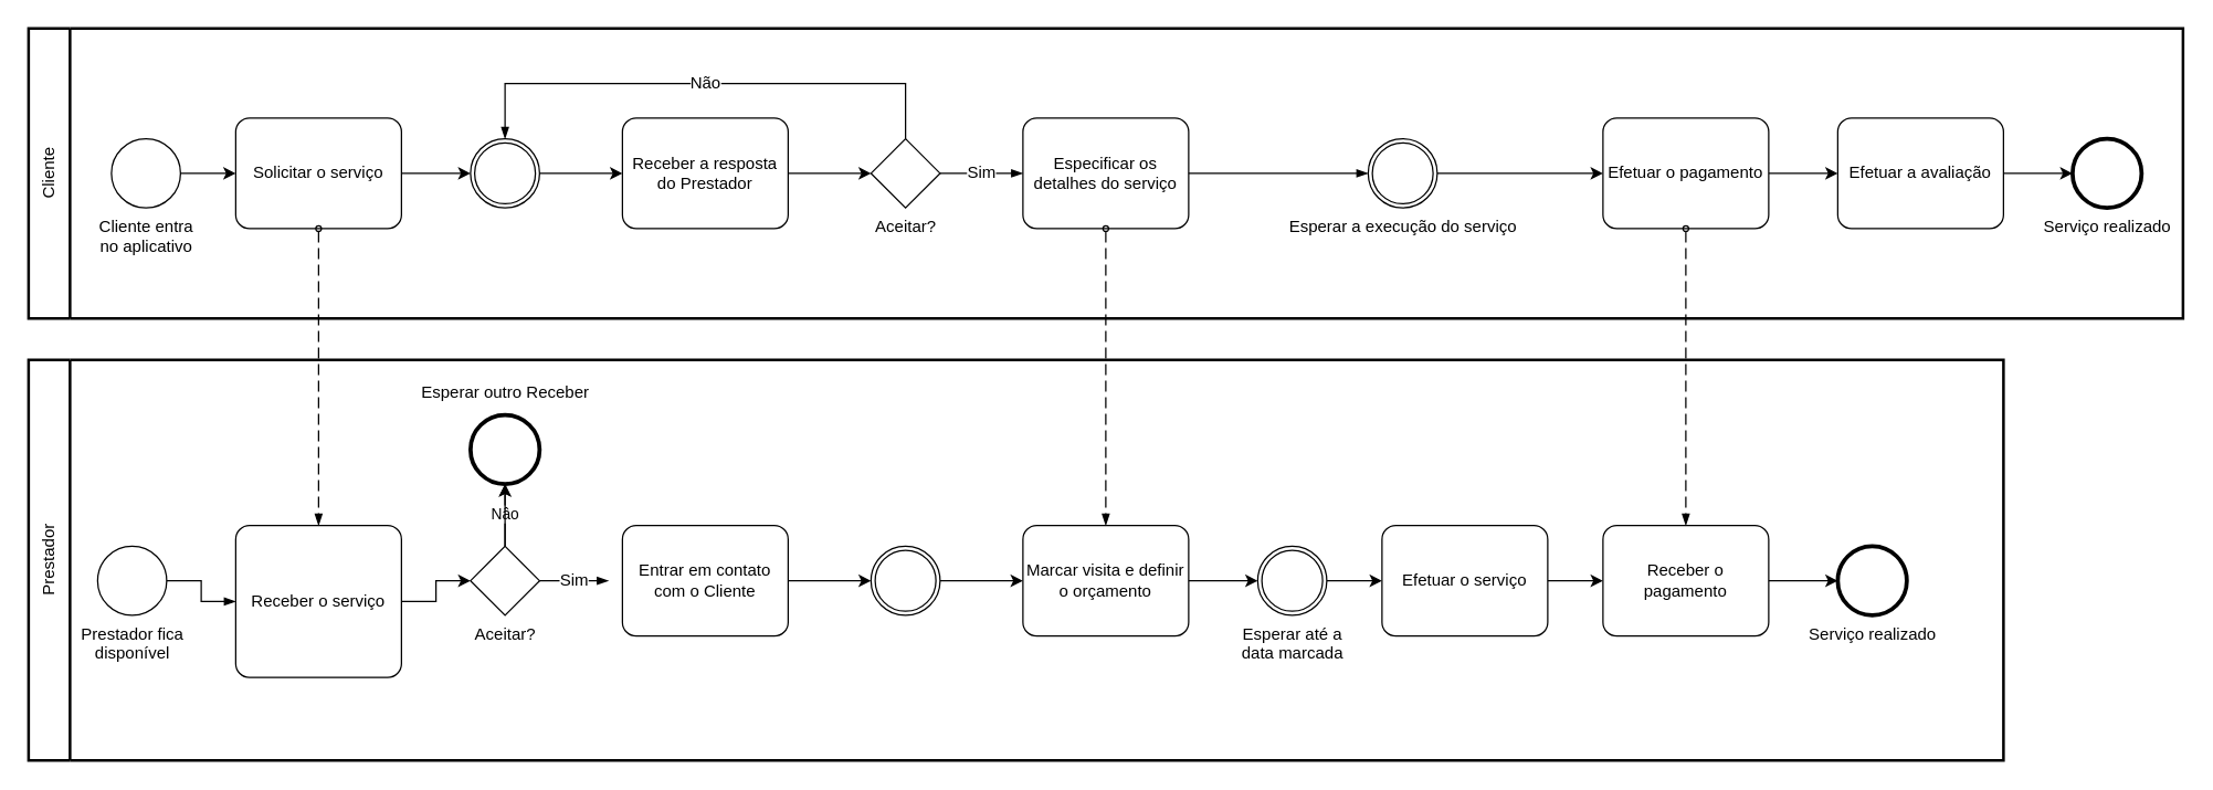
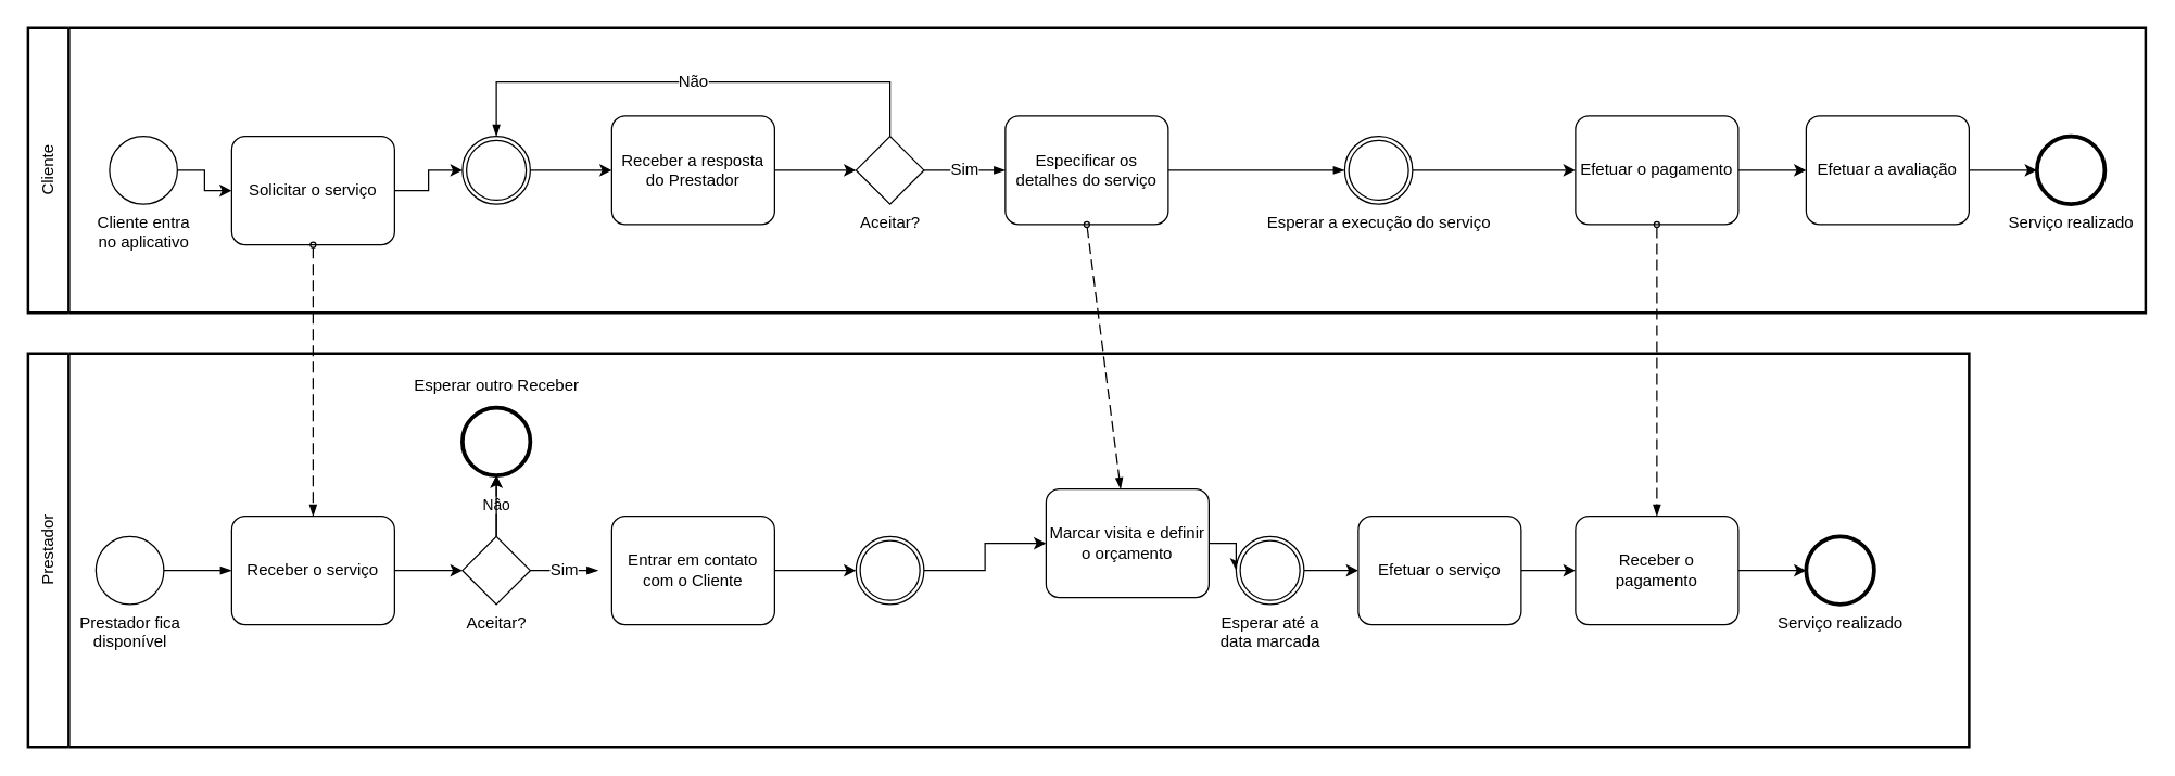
  <mxCell id="0" />
  <mxCell id="1" parent="0" />
  <mxCell id="2" value="Cliente" style="swimlane;html=1;startSize=30;fontStyle=0;collapsible=0;horizontal=0;swimlaneLine=1;swimlaneFillColor=#ffffff;strokeWidth=2;whiteSpace=wrap;" vertex="1" parent="1"><mxGeometry x="20" y="20" width="1560" height="210" as="geometry" /></mxCell>
  <mxCell id="3" style="edgeStyle=orthogonalEdgeStyle;rounded=0;orthogonalLoop=1;jettySize=auto;html=1;entryX=0;entryY=0.5;entryDx=0;entryDy=0;entryPerimeter=0;" edge="1" parent="2" source="4" target="6"><mxGeometry relative="1" as="geometry" /></mxCell>
  <mxCell id="4" value="Cliente entra&lt;br&gt;no aplicativo" style="points=[[0.145,0.145,0],[0.5,0,0],[0.855,0.145,0],[1,0.5,0],[0.855,0.855,0],[0.5,1,0],[0.145,0.855,0],[0,0.5,0]];shape=mxgraph.bpmn.event;html=1;verticalLabelPosition=bottom;labelBackgroundColor=#ffffff;verticalAlign=top;align=center;perimeter=ellipsePerimeter;outlineConnect=0;aspect=fixed;outline=standard;symbol=general;gradientColor=none;" vertex="1" parent="2"><mxGeometry x="60" y="80" width="50" height="50" as="geometry" /></mxCell>
  <mxCell id="5" value="" style="edgeStyle=orthogonalEdgeStyle;rounded=0;orthogonalLoop=1;jettySize=auto;html=1;" edge="1" parent="2" source="6" target="8"><mxGeometry relative="1" as="geometry" /></mxCell>
- <mxCell id="6" value="Solicitar o serviço" style="points=[[0.25,0,0],[0.5,0,0],[0.75,0,0],[1,0.25,0],[1,0.5,0],[1,0.75,0],[0.75,1,0],[0.5,1,0],[0.25,1,0],[0,0.75,0],[0,0.5,0],[0,0.25,0]];shape=mxgraph.bpmn.task;whiteSpace=wrap;rectStyle=rounded;size=10;html=1;container=1;expand=0;collapsible=0;taskMarker=abstract;" vertex="1" parent="2"><mxGeometry x="150" y="65" width="120" height="80" as="geometry" /></mxCell>
+ <mxCell id="6" value="Solicitar o serviço" style="points=[[0.25,0,0],[0.5,0,0],[0.75,0,0],[1,0.25,0],[1,0.5,0],[1,0.75,0],[0.75,1,0],[0.5,1,0],[0.25,1,0],[0,0.75,0],[0,0.5,0],[0,0.25,0]];shape=mxgraph.bpmn.task;whiteSpace=wrap;rectStyle=rounded;size=10;html=1;container=1;expand=0;collapsible=0;taskMarker=abstract;" vertex="1" parent="2"><mxGeometry x="150" y="80" width="120" height="80" as="geometry" /></mxCell>
  <mxCell id="7" style="edgeStyle=orthogonalEdgeStyle;rounded=0;orthogonalLoop=1;jettySize=auto;html=1;entryX=0;entryY=0.5;entryDx=0;entryDy=0;entryPerimeter=0;" edge="1" parent="2" source="8" target="22"><mxGeometry relative="1" as="geometry" /></mxCell>
  <mxCell id="8" value="" style="points=[[0.145,0.145,0],[0.5,0,0],[0.855,0.145,0],[1,0.5,0],[0.855,0.855,0],[0.5,1,0],[0.145,0.855,0],[0,0.5,0]];shape=mxgraph.bpmn.event;html=1;verticalLabelPosition=bottom;labelBackgroundColor=#ffffff;verticalAlign=top;align=center;perimeter=ellipsePerimeter;outlineConnect=0;aspect=fixed;outline=throwing;symbol=general;" vertex="1" parent="2"><mxGeometry x="320" y="80" width="50" height="50" as="geometry" /></mxCell>
  <mxCell id="9" value="Especificar os detalhes do serviço" style="points=[[0.25,0,0],[0.5,0,0],[0.75,0,0],[1,0.25,0],[1,0.5,0],[1,0.75,0],[0.75,1,0],[0.5,1,0],[0.25,1,0],[0,0.75,0],[0,0.5,0],[0,0.25,0]];shape=mxgraph.bpmn.task;whiteSpace=wrap;rectStyle=rounded;size=10;html=1;container=1;expand=0;collapsible=0;taskMarker=abstract;" vertex="1" parent="2"><mxGeometry x="720" y="65" width="120" height="80" as="geometry" /></mxCell>
  <mxCell id="10" value="Aceitar?" style="points=[[0.25,0.25,0],[0.5,0,0],[0.75,0.25,0],[1,0.5,0],[0.75,0.75,0],[0.5,1,0],[0.25,0.75,0],[0,0.5,0]];shape=mxgraph.bpmn.gateway2;html=1;verticalLabelPosition=bottom;labelBackgroundColor=#ffffff;verticalAlign=top;align=center;perimeter=rhombusPerimeter;outlineConnect=0;outline=none;symbol=none;" vertex="1" parent="2"><mxGeometry x="610" y="80" width="50" height="50" as="geometry" /></mxCell>
  <mxCell id="11" value="Não" style="edgeStyle=elbowEdgeStyle;fontSize=12;html=1;endArrow=blockThin;endFill=1;rounded=0;exitX=0.5;exitY=0;exitDx=0;exitDy=0;exitPerimeter=0;entryX=0.5;entryY=0;entryDx=0;entryDy=0;entryPerimeter=0;" edge="1" parent="2" source="10" target="8"><mxGeometry width="160" relative="1" as="geometry"><mxPoint x="370" y="330" as="sourcePoint" /><mxPoint x="530" y="330" as="targetPoint" /><Array as="points"><mxPoint x="430" y="40" /></Array></mxGeometry></mxCell>
  <mxCell id="12" value="Sim" style="edgeStyle=elbowEdgeStyle;fontSize=12;html=1;endArrow=blockThin;endFill=1;rounded=0;exitX=1;exitY=0.5;exitDx=0;exitDy=0;exitPerimeter=0;entryX=0;entryY=0.5;entryDx=0;entryDy=0;entryPerimeter=0;" edge="1" parent="2" source="10" target="9"><mxGeometry width="160" relative="1" as="geometry"><mxPoint x="370" y="330" as="sourcePoint" /><mxPoint x="530" y="330" as="targetPoint" /></mxGeometry></mxCell>
  <mxCell id="13" style="edgeStyle=orthogonalEdgeStyle;rounded=0;orthogonalLoop=1;jettySize=auto;html=1;" edge="1" parent="2" source="14" target="17"><mxGeometry relative="1" as="geometry" /></mxCell>
  <mxCell id="14" value="Esperar a execução do serviço" style="points=[[0.145,0.145,0],[0.5,0,0],[0.855,0.145,0],[1,0.5,0],[0.855,0.855,0],[0.5,1,0],[0.145,0.855,0],[0,0.5,0]];shape=mxgraph.bpmn.event;html=1;verticalLabelPosition=bottom;labelBackgroundColor=#ffffff;verticalAlign=top;align=center;perimeter=ellipsePerimeter;outlineConnect=0;aspect=fixed;outline=throwing;symbol=general;" vertex="1" parent="2"><mxGeometry x="970" y="80" width="50" height="50" as="geometry" /></mxCell>
  <mxCell id="15" value="" style="edgeStyle=elbowEdgeStyle;fontSize=12;html=1;endArrow=blockThin;endFill=1;rounded=0;exitX=1;exitY=0.5;exitDx=0;exitDy=0;exitPerimeter=0;" edge="1" parent="2" source="9" target="14"><mxGeometry width="160" relative="1" as="geometry"><mxPoint x="580" y="320" as="sourcePoint" /><mxPoint x="740" y="320" as="targetPoint" /></mxGeometry></mxCell>
  <mxCell id="16" style="edgeStyle=orthogonalEdgeStyle;rounded=0;orthogonalLoop=1;jettySize=auto;html=1;" edge="1" parent="2" source="17" target="19"><mxGeometry relative="1" as="geometry" /></mxCell>
  <mxCell id="17" value="Efetuar o pagamento" style="points=[[0.25,0,0],[0.5,0,0],[0.75,0,0],[1,0.25,0],[1,0.5,0],[1,0.75,0],[0.75,1,0],[0.5,1,0],[0.25,1,0],[0,0.75,0],[0,0.5,0],[0,0.25,0]];shape=mxgraph.bpmn.task;whiteSpace=wrap;rectStyle=rounded;size=10;html=1;container=1;expand=0;collapsible=0;taskMarker=abstract;" vertex="1" parent="2"><mxGeometry x="1140" y="65" width="120" height="80" as="geometry" /></mxCell>
  <mxCell id="18" style="edgeStyle=orthogonalEdgeStyle;rounded=0;orthogonalLoop=1;jettySize=auto;html=1;" edge="1" parent="2" source="19" target="20"><mxGeometry relative="1" as="geometry" /></mxCell>
  <mxCell id="19" value="Efetuar a avaliação" style="points=[[0.25,0,0],[0.5,0,0],[0.75,0,0],[1,0.25,0],[1,0.5,0],[1,0.75,0],[0.75,1,0],[0.5,1,0],[0.25,1,0],[0,0.75,0],[0,0.5,0],[0,0.25,0]];shape=mxgraph.bpmn.task;whiteSpace=wrap;rectStyle=rounded;size=10;html=1;container=1;expand=0;collapsible=0;taskMarker=abstract;" vertex="1" parent="2"><mxGeometry x="1310" y="65" width="120" height="80" as="geometry" /></mxCell>
  <mxCell id="20" value="Serviço realizado" style="points=[[0.145,0.145,0],[0.5,0,0],[0.855,0.145,0],[1,0.5,0],[0.855,0.855,0],[0.5,1,0],[0.145,0.855,0],[0,0.5,0]];shape=mxgraph.bpmn.event;html=1;verticalLabelPosition=bottom;labelBackgroundColor=#ffffff;verticalAlign=top;align=center;perimeter=ellipsePerimeter;outlineConnect=0;aspect=fixed;outline=end;symbol=terminate2;" vertex="1" parent="2"><mxGeometry x="1480" y="80" width="50" height="50" as="geometry" /></mxCell>
  <mxCell id="21" style="edgeStyle=orthogonalEdgeStyle;rounded=0;orthogonalLoop=1;jettySize=auto;html=1;" edge="1" parent="2" source="22" target="10"><mxGeometry relative="1" as="geometry" /></mxCell>
  <mxCell id="22" value="Receber a resposta do Prestador" style="points=[[0.25,0,0],[0.5,0,0],[0.75,0,0],[1,0.25,0],[1,0.5,0],[1,0.75,0],[0.75,1,0],[0.5,1,0],[0.25,1,0],[0,0.75,0],[0,0.5,0],[0,0.25,0]];shape=mxgraph.bpmn.task;whiteSpace=wrap;rectStyle=rounded;size=10;html=1;container=1;expand=0;collapsible=0;taskMarker=abstract;" vertex="1" parent="2"><mxGeometry x="430" y="65" width="120" height="80" as="geometry" /></mxCell>
  <mxCell id="23" value="Prestador" style="swimlane;html=1;startSize=30;fontStyle=0;collapsible=0;horizontal=0;swimlaneLine=1;swimlaneFillColor=#ffffff;strokeWidth=2;whiteSpace=wrap;" vertex="1" parent="1"><mxGeometry x="20" y="260" width="1430" height="290" as="geometry" /></mxCell>
  <mxCell id="24" value="Prestador fica&lt;br&gt;disponível" style="points=[[0.145,0.145,0],[0.5,0,0],[0.855,0.145,0],[1,0.5,0],[0.855,0.855,0],[0.5,1,0],[0.145,0.855,0],[0,0.5,0]];shape=mxgraph.bpmn.event;html=1;verticalLabelPosition=bottom;labelBackgroundColor=#ffffff;verticalAlign=top;align=center;perimeter=ellipsePerimeter;outlineConnect=0;aspect=fixed;outline=standard;symbol=general;" vertex="1" parent="23"><mxGeometry x="50" y="135" width="50" height="50" as="geometry" /></mxCell>
  <mxCell id="25" value="" style="edgeStyle=orthogonalEdgeStyle;rounded=0;orthogonalLoop=1;jettySize=auto;html=1;" edge="1" parent="23" source="26" target="30"><mxGeometry relative="1" as="geometry" /></mxCell>
- <mxCell id="26" value="Receber o serviço" style="points=[[0.25,0,0],[0.5,0,0],[0.75,0,0],[1,0.25,0],[1,0.5,0],[1,0.75,0],[0.75,1,0],[0.5,1,0],[0.25,1,0],[0,0.75,0],[0,0.5,0],[0,0.25,0]];shape=mxgraph.bpmn.task;whiteSpace=wrap;rectStyle=rounded;size=10;html=1;container=1;expand=0;collapsible=0;taskMarker=abstract;" vertex="1" parent="23"><mxGeometry x="150" y="120" width="120" height="110" as="geometry" /></mxCell>
+ <mxCell id="26" value="Receber o serviço" style="points=[[0.25,0,0],[0.5,0,0],[0.75,0,0],[1,0.25,0],[1,0.5,0],[1,0.75,0],[0.75,1,0],[0.5,1,0],[0.25,1,0],[0,0.75,0],[0,0.5,0],[0,0.25,0]];shape=mxgraph.bpmn.task;whiteSpace=wrap;rectStyle=rounded;size=10;html=1;container=1;expand=0;collapsible=0;taskMarker=abstract;" vertex="1" parent="23"><mxGeometry x="150" y="120" width="120" height="80" as="geometry" /></mxCell>
  <mxCell id="27" value="" style="edgeStyle=elbowEdgeStyle;fontSize=12;html=1;endArrow=blockThin;endFill=1;rounded=0;entryX=0;entryY=0.5;entryDx=0;entryDy=0;entryPerimeter=0;" edge="1" parent="23" source="24" target="26"><mxGeometry width="160" relative="1" as="geometry"><mxPoint x="370" y="-10" as="sourcePoint" /><mxPoint x="530" y="-10" as="targetPoint" /></mxGeometry></mxCell>
  <mxCell id="28" value="Nâo" style="edgeStyle=orthogonalEdgeStyle;rounded=0;orthogonalLoop=1;jettySize=auto;html=1;" edge="1" parent="23" source="30" target="31"><mxGeometry relative="1" as="geometry" /></mxCell>
  <mxCell id="29" value="" style="edgeStyle=orthogonalEdgeStyle;rounded=0;orthogonalLoop=1;jettySize=auto;html=1;" edge="1" parent="23" source="30" target="31"><mxGeometry relative="1" as="geometry" /></mxCell>
  <mxCell id="30" value="Aceitar?" style="points=[[0.25,0.25,0],[0.5,0,0],[0.75,0.25,0],[1,0.5,0],[0.75,0.75,0],[0.5,1,0],[0.25,0.75,0],[0,0.5,0]];shape=mxgraph.bpmn.gateway2;html=1;verticalLabelPosition=bottom;labelBackgroundColor=#ffffff;verticalAlign=top;align=center;perimeter=rhombusPerimeter;outlineConnect=0;outline=none;symbol=none;" vertex="1" parent="23"><mxGeometry x="320" y="135" width="50" height="50" as="geometry" /></mxCell>
  <mxCell id="31" value="Esperar outro Receber" style="points=[[0.145,0.145,0],[0.5,0,0],[0.855,0.145,0],[1,0.5,0],[0.855,0.855,0],[0.5,1,0],[0.145,0.855,0],[0,0.5,0]];shape=mxgraph.bpmn.event;html=1;verticalLabelPosition=bottom;labelBackgroundColor=#ffffff;verticalAlign=top;align=center;perimeter=ellipsePerimeter;outlineConnect=0;aspect=fixed;outline=end;symbol=terminate2;direction=south;spacingTop=-80;" vertex="1" parent="23"><mxGeometry x="320" y="40" width="50" height="50" as="geometry" /></mxCell>
  <mxCell id="32" value="" style="edgeStyle=orthogonalEdgeStyle;rounded=0;orthogonalLoop=1;jettySize=auto;html=1;" edge="1" parent="23" source="33" target="37"><mxGeometry relative="1" as="geometry" /></mxCell>
  <mxCell id="33" value="Entrar em contato com o Cliente" style="points=[[0.25,0,0],[0.5,0,0],[0.75,0,0],[1,0.25,0],[1,0.5,0],[1,0.75,0],[0.75,1,0],[0.5,1,0],[0.25,1,0],[0,0.75,0],[0,0.5,0],[0,0.25,0]];shape=mxgraph.bpmn.task;whiteSpace=wrap;rectStyle=rounded;size=10;html=1;container=1;expand=0;collapsible=0;taskMarker=abstract;" vertex="1" parent="23"><mxGeometry x="430" y="120" width="120" height="80" as="geometry" /></mxCell>
  <mxCell id="34" style="edgeStyle=orthogonalEdgeStyle;rounded=0;orthogonalLoop=1;jettySize=auto;html=1;" edge="1" parent="23" source="35" target="39"><mxGeometry relative="1" as="geometry" /></mxCell>
- <mxCell id="35" value="Marcar visita e definir o orçamento" style="points=[[0.25,0,0],[0.5,0,0],[0.75,0,0],[1,0.25,0],[1,0.5,0],[1,0.75,0],[0.75,1,0],[0.5,1,0],[0.25,1,0],[0,0.75,0],[0,0.5,0],[0,0.25,0]];shape=mxgraph.bpmn.task;whiteSpace=wrap;rectStyle=rounded;size=10;html=1;container=1;expand=0;collapsible=0;taskMarker=abstract;" vertex="1" parent="23"><mxGeometry x="720" y="120" width="120" height="80" as="geometry" /></mxCell>
+ <mxCell id="35" value="Marcar visita e definir o orçamento" style="points=[[0.25,0,0],[0.5,0,0],[0.75,0,0],[1,0.25,0],[1,0.5,0],[1,0.75,0],[0.75,1,0],[0.5,1,0],[0.25,1,0],[0,0.75,0],[0,0.5,0],[0,0.25,0]];shape=mxgraph.bpmn.task;whiteSpace=wrap;rectStyle=rounded;size=10;html=1;container=1;expand=0;collapsible=0;taskMarker=abstract;" vertex="1" parent="23"><mxGeometry x="750" y="100" width="120" height="80" as="geometry" /></mxCell>
  <mxCell id="36" style="edgeStyle=orthogonalEdgeStyle;rounded=0;orthogonalLoop=1;jettySize=auto;html=1;" edge="1" parent="23" source="37" target="35"><mxGeometry relative="1" as="geometry" /></mxCell>
  <mxCell id="37" value="" style="points=[[0.145,0.145,0],[0.5,0,0],[0.855,0.145,0],[1,0.5,0],[0.855,0.855,0],[0.5,1,0],[0.145,0.855,0],[0,0.5,0]];shape=mxgraph.bpmn.event;html=1;verticalLabelPosition=bottom;labelBackgroundColor=#ffffff;verticalAlign=top;align=center;perimeter=ellipsePerimeter;outlineConnect=0;aspect=fixed;outline=throwing;symbol=general;" vertex="1" parent="23"><mxGeometry x="610" y="135" width="50" height="50" as="geometry" /></mxCell>
  <mxCell id="38" style="edgeStyle=orthogonalEdgeStyle;rounded=0;orthogonalLoop=1;jettySize=auto;html=1;" edge="1" parent="23" source="39" target="41"><mxGeometry relative="1" as="geometry" /></mxCell>
  <mxCell id="39" value="Esperar até a &lt;br&gt;data marcada" style="points=[[0.145,0.145,0],[0.5,0,0],[0.855,0.145,0],[1,0.5,0],[0.855,0.855,0],[0.5,1,0],[0.145,0.855,0],[0,0.5,0]];shape=mxgraph.bpmn.event;html=1;verticalLabelPosition=bottom;labelBackgroundColor=#ffffff;verticalAlign=top;align=center;perimeter=ellipsePerimeter;outlineConnect=0;aspect=fixed;outline=throwing;symbol=general;" vertex="1" parent="23"><mxGeometry x="890" y="135" width="50" height="50" as="geometry" /></mxCell>
  <mxCell id="40" style="edgeStyle=orthogonalEdgeStyle;rounded=0;orthogonalLoop=1;jettySize=auto;html=1;" edge="1" parent="23" source="41" target="43"><mxGeometry relative="1" as="geometry" /></mxCell>
  <mxCell id="41" value="Efetuar o serviço" style="points=[[0.25,0,0],[0.5,0,0],[0.75,0,0],[1,0.25,0],[1,0.5,0],[1,0.75,0],[0.75,1,0],[0.5,1,0],[0.25,1,0],[0,0.75,0],[0,0.5,0],[0,0.25,0]];shape=mxgraph.bpmn.task;whiteSpace=wrap;rectStyle=rounded;size=10;html=1;container=1;expand=0;collapsible=0;taskMarker=abstract;" vertex="1" parent="23"><mxGeometry x="980" y="120" width="120" height="80" as="geometry" /></mxCell>
  <mxCell id="42" style="edgeStyle=orthogonalEdgeStyle;rounded=0;orthogonalLoop=1;jettySize=auto;html=1;" edge="1" parent="23" source="43" target="44"><mxGeometry relative="1" as="geometry" /></mxCell>
  <mxCell id="43" value="Receber o pagamento" style="points=[[0.25,0,0],[0.5,0,0],[0.75,0,0],[1,0.25,0],[1,0.5,0],[1,0.75,0],[0.75,1,0],[0.5,1,0],[0.25,1,0],[0,0.75,0],[0,0.5,0],[0,0.25,0]];shape=mxgraph.bpmn.task;whiteSpace=wrap;rectStyle=rounded;size=10;html=1;container=1;expand=0;collapsible=0;taskMarker=abstract;" vertex="1" parent="23"><mxGeometry x="1140" y="120" width="120" height="80" as="geometry" /></mxCell>
  <mxCell id="44" value="Serviço realizado" style="points=[[0.145,0.145,0],[0.5,0,0],[0.855,0.145,0],[1,0.5,0],[0.855,0.855,0],[0.5,1,0],[0.145,0.855,0],[0,0.5,0]];shape=mxgraph.bpmn.event;html=1;verticalLabelPosition=bottom;labelBackgroundColor=#ffffff;verticalAlign=top;align=center;perimeter=ellipsePerimeter;outlineConnect=0;aspect=fixed;outline=end;symbol=terminate2;" vertex="1" parent="23"><mxGeometry x="1310" y="135" width="50" height="50" as="geometry" /></mxCell>
  <mxCell id="45" value="" style="dashed=1;dashPattern=8 4;endArrow=blockThin;endFill=1;startArrow=oval;startFill=0;endSize=6;startSize=4;html=1;rounded=0;exitX=0.5;exitY=1;exitDx=0;exitDy=0;exitPerimeter=0;entryX=0.5;entryY=0;entryDx=0;entryDy=0;entryPerimeter=0;" edge="1" parent="1" source="6" target="26"><mxGeometry width="160" relative="1" as="geometry"><mxPoint x="390" y="270" as="sourcePoint" /><mxPoint x="550" y="270" as="targetPoint" /></mxGeometry></mxCell>
  <mxCell id="46" value="Sim" style="edgeStyle=elbowEdgeStyle;fontSize=12;html=1;endArrow=blockThin;endFill=1;rounded=0;exitX=1;exitY=0.5;exitDx=0;exitDy=0;exitPerimeter=0;" edge="1" parent="1" source="30"><mxGeometry width="160" relative="1" as="geometry"><mxPoint x="390" y="370" as="sourcePoint" /><mxPoint x="440" y="420" as="targetPoint" /></mxGeometry></mxCell>
  <mxCell id="47" value="" style="dashed=1;dashPattern=8 4;endArrow=blockThin;endFill=1;startArrow=oval;startFill=0;endSize=6;startSize=4;html=1;rounded=0;exitX=0.5;exitY=1;exitDx=0;exitDy=0;exitPerimeter=0;entryX=0.5;entryY=0;entryDx=0;entryDy=0;entryPerimeter=0;" edge="1" parent="1" source="17" target="43"><mxGeometry width="160" relative="1" as="geometry"><mxPoint x="990" y="240" as="sourcePoint" /><mxPoint x="1150" y="240" as="targetPoint" /></mxGeometry></mxCell>
  <mxCell id="48" value="" style="dashed=1;dashPattern=8 4;endArrow=blockThin;endFill=1;startArrow=oval;startFill=0;endSize=6;startSize=4;html=1;rounded=0;exitX=0.5;exitY=1;exitDx=0;exitDy=0;exitPerimeter=0;" edge="1" parent="1" source="9" target="35"><mxGeometry width="160" relative="1" as="geometry"><mxPoint x="700" y="270" as="sourcePoint" /><mxPoint x="830" y="250" as="targetPoint" /></mxGeometry></mxCell>
